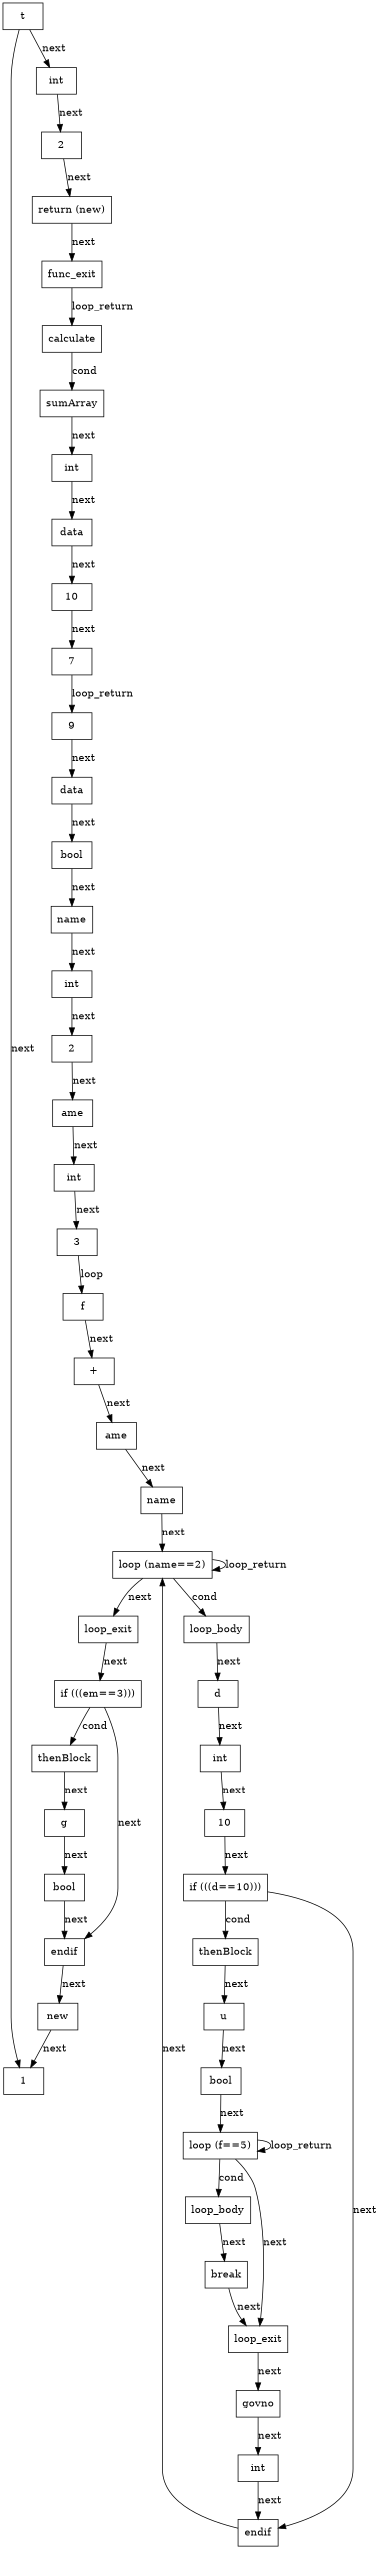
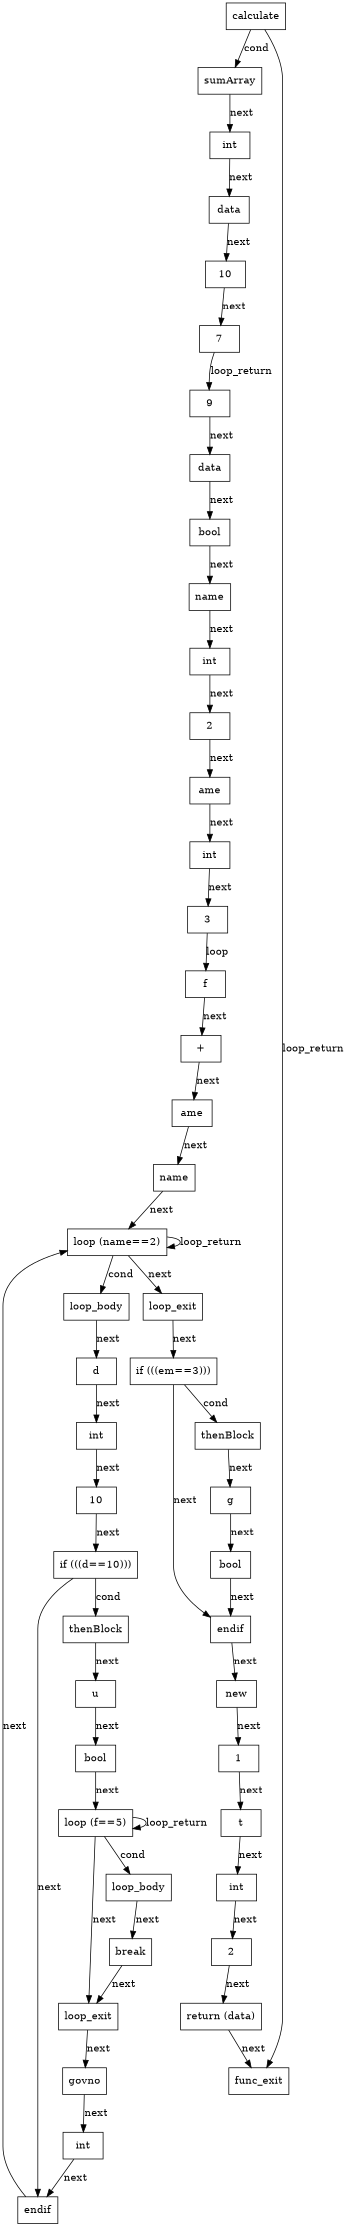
  digraph {
    node [shape=box]
    n1 [label=calculate]
    n2 [label=sumArray]
    n3 [label=func_exit]
    n4 [label=int]
    n5 [label=data]
    n6 [label=10]
    n7 [label=7]
    n8 [label=9]
    n9 [label=data]
    n10 [label=bool]
    n11 [label=name]
    n12 [label=int]
    n13 [label=2]
    n14 [label=ame]
    n15 [label=int]
    n16 [label=3]
    n17 [label=f]
    n18 [label="+"]
    n19 [label=ame]
    n20 [label=name]
    n21 [label="loop (name==2)"]
    n22 [label=loop_body]
    n23 [label=loop_exit]
    n24 [label=d]
    n25 [label="if (((em==3)))"]
    n26 [label=int]
    n27 [label=10]
    n28 [label="if (((d==10)))"]
    n29 [label=thenBlock]
    n30 [label=endif]
    n31 [label=u]
    n32 [label=bool]
    n33 [label="loop (f==5)"]
    n34 [label=loop_body]
    n35 [label=loop_exit]
    n36 [label=break]
    n37 [label=govno]
    n38 [label=int]
    n39 [label=thenBlock]
    n40 [label=endif]
    n41 [label=g]
    n42 [label=new]
    n43 [label=bool]
    n44 [label=1]
    n45 [label=t]
    n46 [label=int]
    n47 [label=2]
-   n48 [label="return (new)"]
+   n48 [label="return (data)"]
    n1 -> n2 [label=cond]
-   n3 -> n1 [label=loop_return]
+   n1 -> n3 [label=loop_return]
    n2 -> n4 [label=next]
    n4 -> n5 [label=next]
    n5 -> n6 [label=next]
    n6 -> n7 [label=next]
    n7 -> n8 [label=loop_return]
    n8 -> n9 [label=next]
    n9 -> n10 [label=next]
    n10 -> n11 [label=next]
    n11 -> n12 [label=next]
    n12 -> n13 [label=next]
    n13 -> n14 [label=next]
    n14 -> n15 [label=next]
    n15 -> n16 [label=next]
    n16 -> n17 [label=loop]
    n17 -> n18 [label=next]
    n18 -> n19 [label=next]
    n19 -> n20 [label=next]
    n20 -> n21 [label=next]
    n21 -> n21 [label=loop_return]
    n21 -> n22 [label=cond]
    n21 -> n23 [label=next]
    n22 -> n24 [label=next]
    n23 -> n25 [label=next]
    n24 -> n26 [label=next]
    n25 -> n39 [label=cond]
    n25 -> n40 [label=next]
    n26 -> n27 [label=next]
    n27 -> n28 [label=next]
    n28 -> n29 [label=cond]
    n28 -> n30 [label=next]
    n29 -> n31 [label=next]
    n30 -> n21 [label=next]
    n31 -> n32 [label=next]
    n32 -> n33 [label=next]
    n33 -> n33 [label=loop_return]
    n33 -> n34 [label=cond]
    n33 -> n35 [label=next]
    n34 -> n36 [label=next]
    n35 -> n37 [label=next]
    n36 -> n35 [label=next]
    n37 -> n38 [label=next]
    n38 -> n30 [label=next]
    n39 -> n41 [label=next]
    n40 -> n42 [label=next]
    n41 -> n43 [label=next]
    n42 -> n44 [label=next]
    n43 -> n40 [label=next]
-   n45 -> n44 [label=next]
+   n44 -> n45 [label=next]
    n45 -> n46 [label=next]
    n46 -> n47 [label=next]
    n47 -> n48 [label=next]
    n48 -> n3 [label=next]
  }
